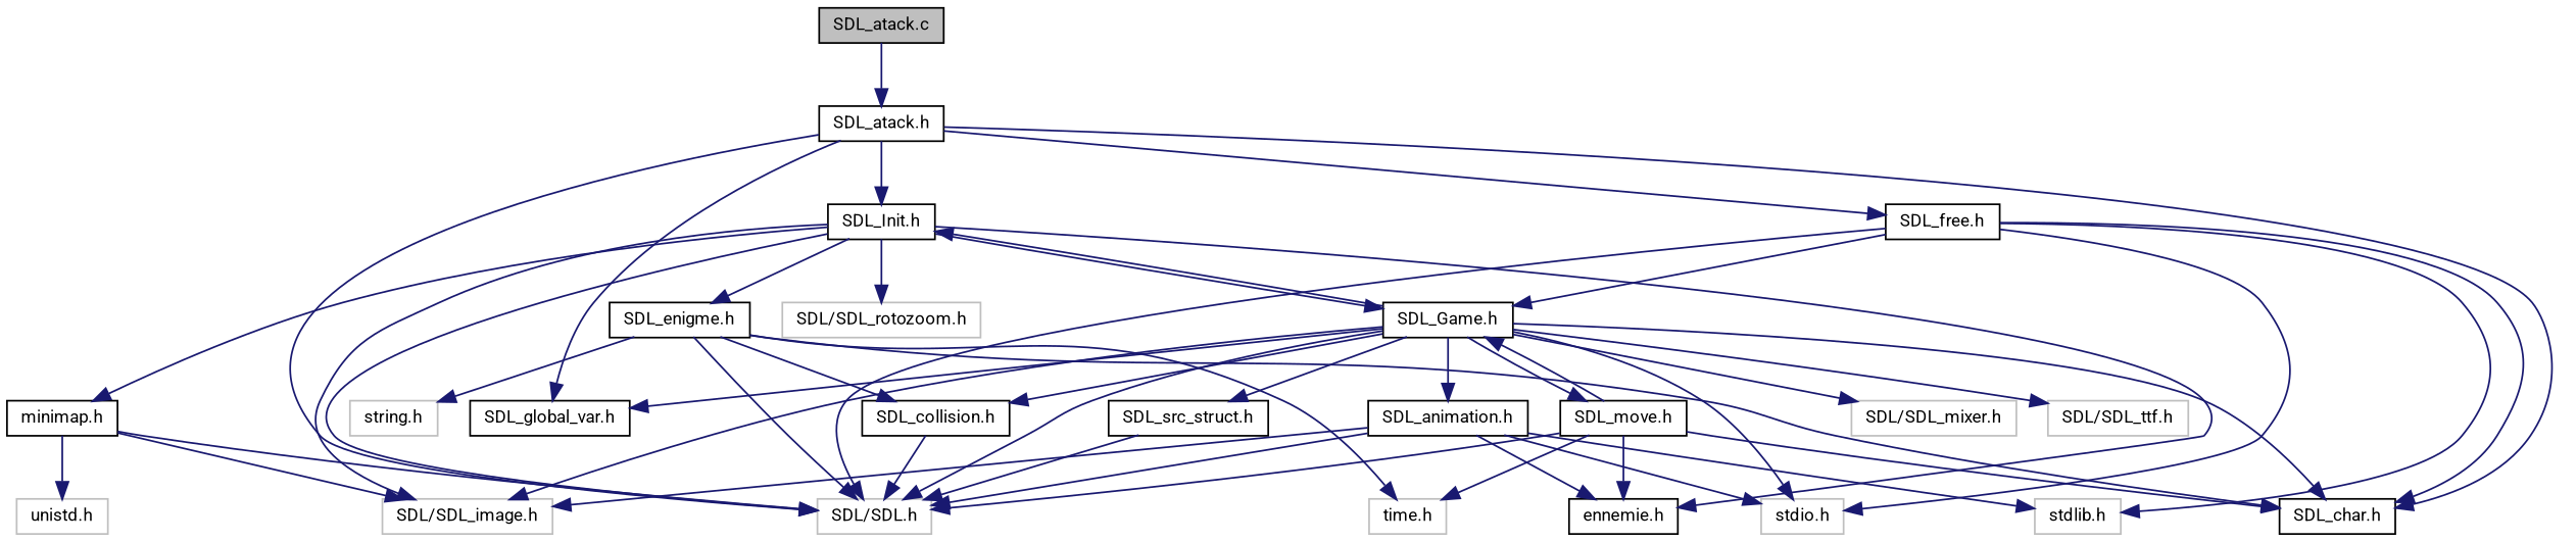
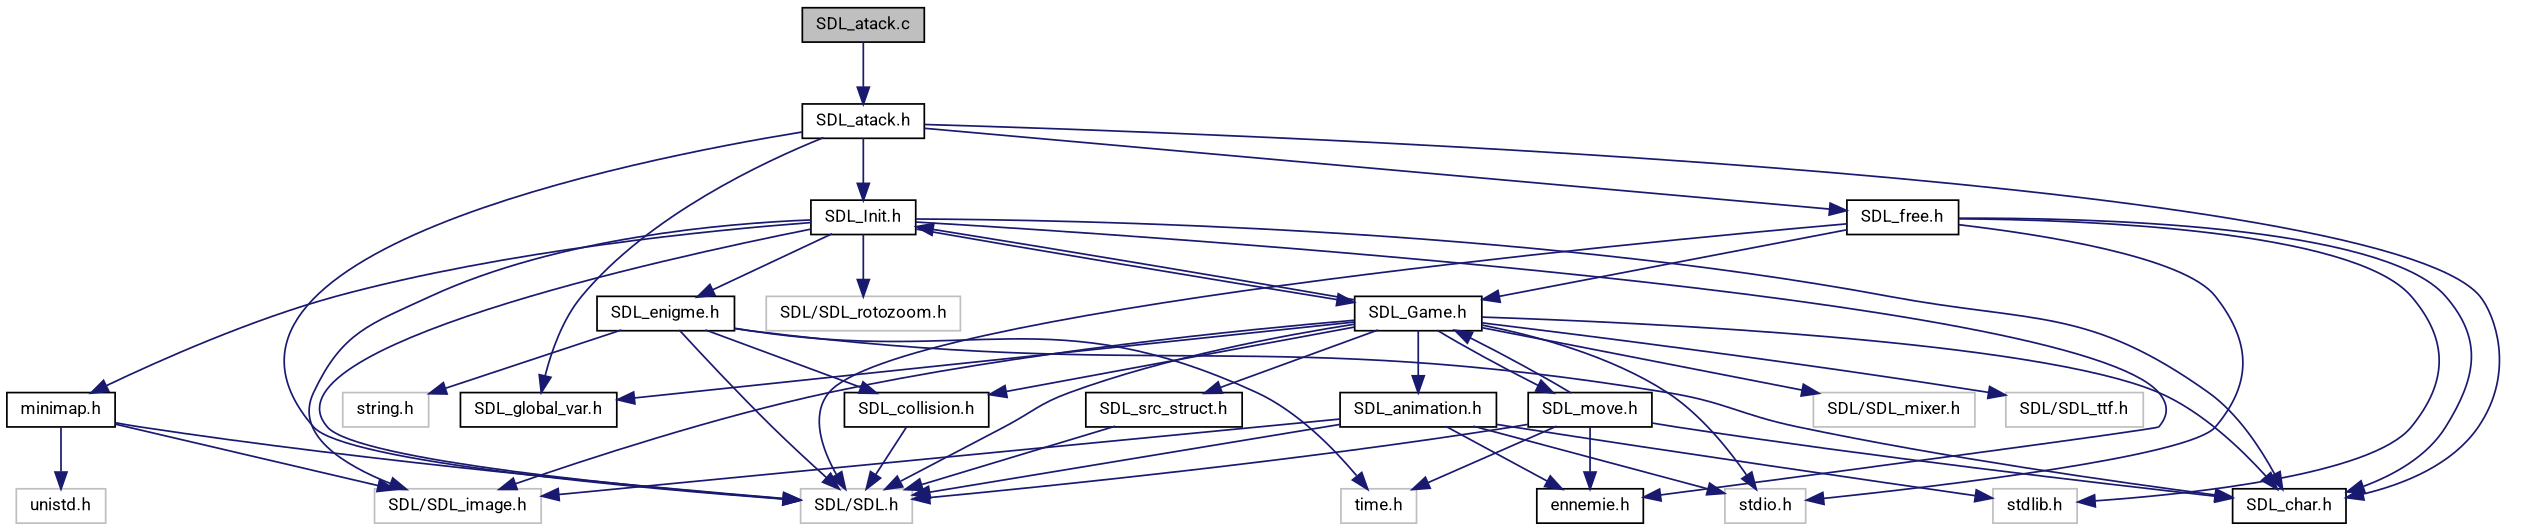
  digraph {
    node [color=black fillcolor=white fontname=Roboto fontsize=10 shape=record style=filled]
    edge [color=midnightblue fontname=Roboto fontsize=10 labelfontname=Roboto labelfontsize=10 style=solid]
    n1 [fillcolor=grey75 fontcolor=black height=0.2 label="SDL_atack.c" width=0.4]
    n2 [height=0.2 label="SDL_atack.h" width=0.4]
    n3 [height=0.2 label="SDL_global_var.h" width=0.4]
    n4 [height=0.2 label="SDL_Init.h" width=0.4]
    n5 [color=grey75 height=0.2 label="SDL/SDL.h" width=0.4]
    n6 [height=0.2 label="SDL_char.h" width=0.4]
    n7 [height=0.2 label="SDL_free.h" width=0.4]
    n8 [color=grey75 height=0.2 label="SDL/SDL_image.h" width=0.4]
    n9 [height=0.2 label="SDL_enigme.h" width=0.4]
    n10 [height=0.2 label="SDL_Game.h" width=0.4]
    n11 [height=0.2 label="ennemie.h" width=0.4]
    n12 [height=0.2 label="minimap.h" width=0.4]
    n13 [color=grey75 height=0.2 label="SDL/SDL_rotozoom.h" width=0.4]
    n14 [color=grey75 height=0.2 label="stdlib.h" width=0.4]
    n15 [color=grey75 height=0.2 label="stdio.h" width=0.4]
    n16 [color=grey75 height=0.2 label="string.h" width=0.4]
    n17 [color=grey75 height=0.2 label="time.h" width=0.4]
    n18 [height=0.2 label="SDL_collision.h" width=0.4]
    n19 [color=grey75 height=0.2 label="SDL/SDL_mixer.h" width=0.4]
    n20 [color=grey75 height=0.2 label="SDL/SDL_ttf.h" width=0.4]
    n21 [height=0.2 label="SDL_src_struct.h" width=0.4]
    n22 [height=0.2 label="SDL_move.h" width=0.4]
    n23 [height=0.2 label="SDL_animation.h" width=0.4]
    n24 [color=grey75 height=0.2 label="unistd.h" width=0.4]
    n1 -> n2
    n2 -> n3
    n2 -> n4
    n2 -> n5
    n2 -> n6
    n2 -> n7
    n4 -> n5
+   n4 -> n6
    n4 -> n8
    n4 -> n9
    n4 -> n10
    n4 -> n11
    n4 -> n12
    n4 -> n13
    n7 -> n5
    n7 -> n6
    n7 -> n10
    n7 -> n14
    n7 -> n15
    n9 -> n5
    n9 -> n6
    n9 -> n16
    n9 -> n17
    n9 -> n18
    n10 -> n3
    n10 -> n4
    n10 -> n5
    n10 -> n6
    n10 -> n8
    n10 -> n15
    n10 -> n18
    n10 -> n19
    n10 -> n20
    n10 -> n21
    n10 -> n22
    n10 -> n23
    n12 -> n5
    n12 -> n8
    n12 -> n24
    n18 -> n5
    n21 -> n5
    n22 -> n5
    n22 -> n6
    n22 -> n10
    n22 -> n11
    n22 -> n17
    n23 -> n5
    n23 -> n8
    n23 -> n11
    n23 -> n14
    n23 -> n15
  }
